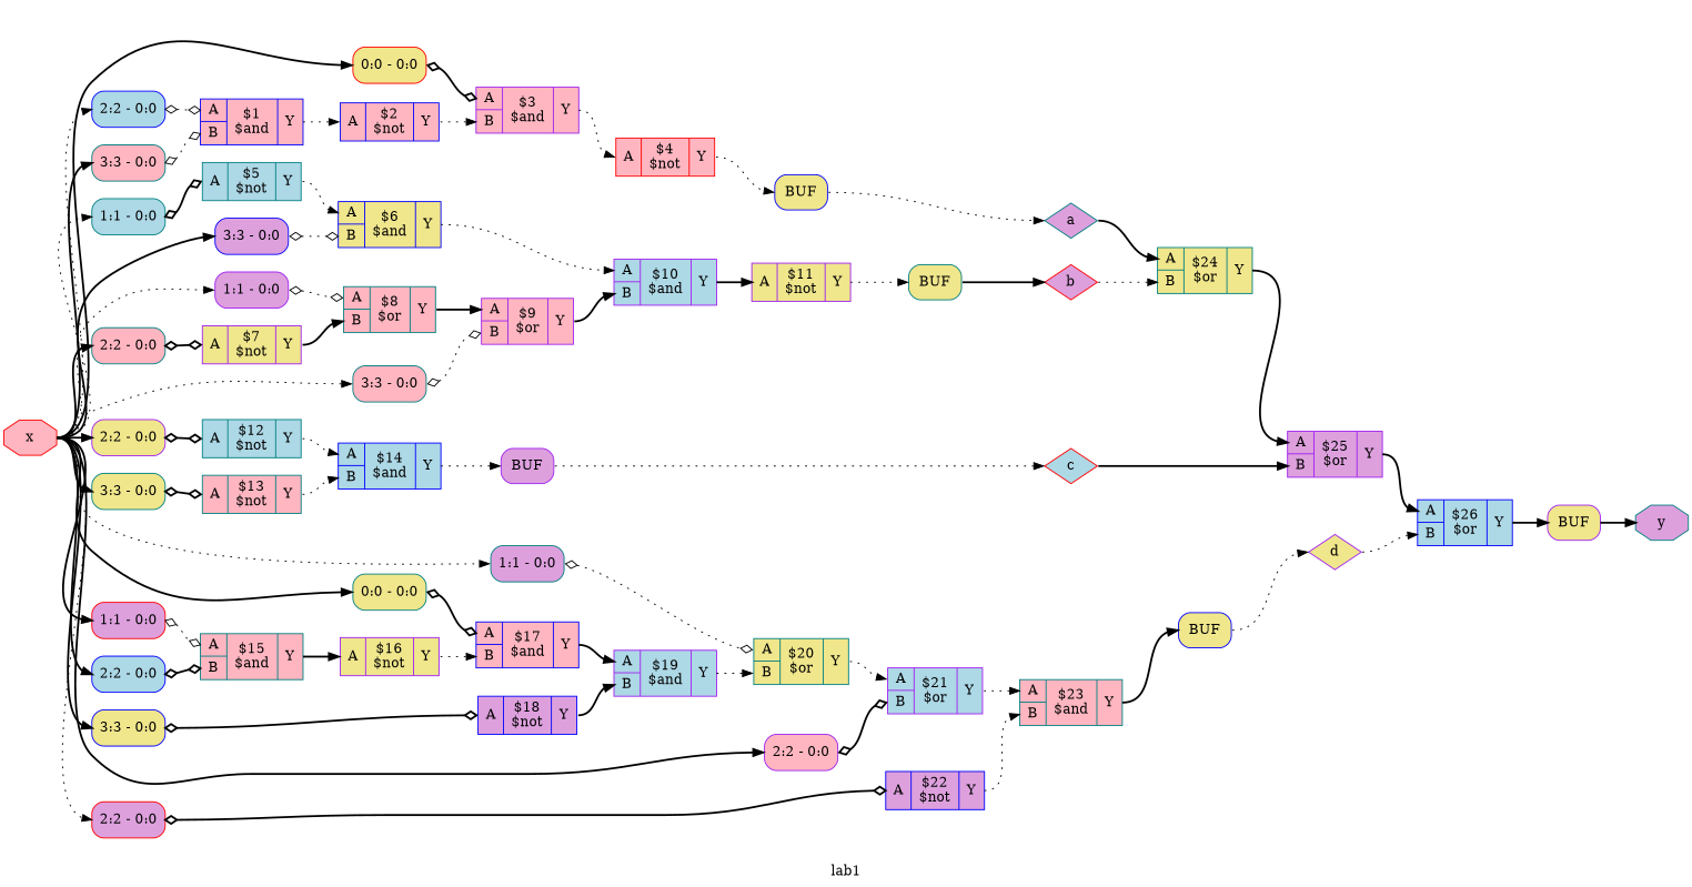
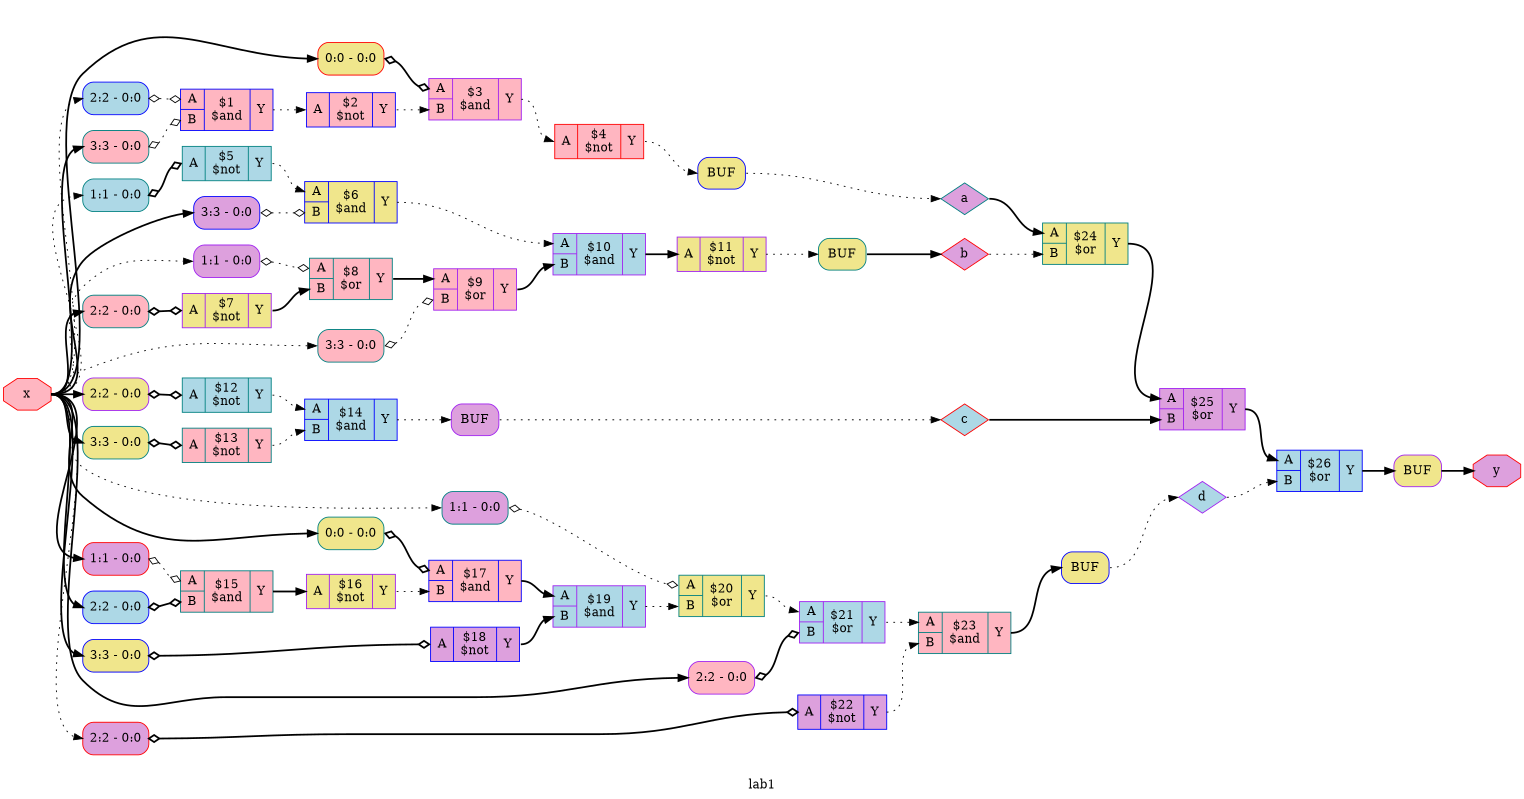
  digraph {
    label=lab1
    rankdir=LR
    remincross=true
    node [color=teal fillcolor=khaki shape=record style=filled]
    edge [color=black headport="p34:w" style=bold tailport=e]
-   n1 [color=purple fontcolor=black label=d shape=diamond]
+   n1 [color=purple fillcolor=lightblue fontcolor=black label=d shape=diamond]
    n2 [color=blue fillcolor=lightblue label="{{<p34> A|<p35> B}|$26\n$or|{<p36> Y}}"]
    n3 [color=purple label=BUF shape=box style="rounded,filled"]
    n4 [color=red fillcolor=lightblue fontcolor=black label=c shape=diamond]
    n5 [color=purple fillcolor=plum label="{{<p34> A|<p35> B}|$25\n$or|{<p36> Y}}"]
    n6 [color=red fillcolor=plum fontcolor=black label=b shape=diamond]
    n7 [label="{{<p34> A|<p35> B}|$24\n$or|{<p36> Y}}"]
    n8 [fillcolor=plum fontcolor=black label=a shape=diamond]
-   n9 [fillcolor=plum fontcolor=black label=y shape=octagon]
+   n9 [color=red fillcolor=plum fontcolor=black label=y shape=octagon]
    n10 [color=red fillcolor=lightpink fontcolor=black label=x shape=octagon]
    n11 [color=red fillcolor=plum label="<s0> 2:2 - 0:0 " style="rounded,filled"]
    n12 [color=purple fillcolor=lightpink label="<s0> 2:2 - 0:0 " style="rounded,filled"]
    n13 [fillcolor=plum label="<s0> 1:1 - 0:0 " style="rounded,filled"]
    n14 [color=blue label="<s0> 3:3 - 0:0 " style="rounded,filled"]
    n15 [label="<s0> 0:0 - 0:0 " style="rounded,filled"]
    n16 [color=blue fillcolor=lightblue label="<s0> 2:2 - 0:0 " style="rounded,filled"]
    n17 [color=red fillcolor=plum label="<s0> 1:1 - 0:0 " style="rounded,filled"]
    n18 [label="<s0> 3:3 - 0:0 " style="rounded,filled"]
    n19 [color=purple label="<s0> 2:2 - 0:0 " style="rounded,filled"]
    n20 [fillcolor=lightpink label="<s0> 3:3 - 0:0 " style="rounded,filled"]
    n21 [color=purple fillcolor=plum label="<s0> 1:1 - 0:0 " style="rounded,filled"]
    n22 [fillcolor=lightpink label="<s0> 2:2 - 0:0 " style="rounded,filled"]
    n23 [color=blue fillcolor=plum label="<s0> 3:3 - 0:0 " style="rounded,filled"]
    n24 [fillcolor=lightblue label="<s0> 1:1 - 0:0 " style="rounded,filled"]
    n25 [color=red label="<s0> 0:0 - 0:0 " style="rounded,filled"]
    n26 [fillcolor=lightpink label="<s0> 3:3 - 0:0 " style="rounded,filled"]
    n27 [color=blue fillcolor=lightblue label="<s0> 2:2 - 0:0 " style="rounded,filled"]
    n28 [color=blue fillcolor=plum label="{{<p34> A}|$22\n$not|{<p36> Y}}"]
    n29 [color=purple fillcolor=lightblue label="{{<p34> A|<p35> B}|$21\n$or|{<p36> Y}}"]
    n30 [label="{{<p34> A|<p35> B}|$20\n$or|{<p36> Y}}"]
    n31 [color=blue fillcolor=plum label="{{<p34> A}|$18\n$not|{<p36> Y}}"]
    n32 [color=blue fillcolor=lightpink label="{{<p34> A|<p35> B}|$17\n$and|{<p36> Y}}"]
    n33 [fillcolor=lightpink label="{{<p34> A|<p35> B}|$15\n$and|{<p36> Y}}"]
    n34 [fillcolor=lightpink label="{{<p34> A}|$13\n$not|{<p36> Y}}"]
    n35 [fillcolor=lightblue label="{{<p34> A}|$12\n$not|{<p36> Y}}"]
    n36 [color=purple fillcolor=lightpink label="{{<p34> A|<p35> B}|$9\n$or|{<p36> Y}}"]
    n37 [fillcolor=lightpink label="{{<p34> A|<p35> B}|$8\n$or|{<p36> Y}}"]
    n38 [color=purple label="{{<p34> A}|$7\n$not|{<p36> Y}}"]
    n39 [color=blue label="{{<p34> A|<p35> B}|$6\n$and|{<p36> Y}}"]
    n40 [fillcolor=lightblue label="{{<p34> A}|$5\n$not|{<p36> Y}}"]
    n41 [color=purple fillcolor=lightpink label="{{<p34> A|<p35> B}|$3\n$and|{<p36> Y}}"]
    n42 [color=blue fillcolor=lightpink label="{{<p34> A|<p35> B}|$1\n$and|{<p36> Y}}"]
    n43 [fillcolor=lightpink label="{{<p34> A|<p35> B}|$23\n$and|{<p36> Y}}"]
    n44 [color=blue label=BUF shape=box style="rounded,filled"]
    n45 [color=purple fillcolor=lightblue label="{{<p34> A|<p35> B}|$19\n$and|{<p36> Y}}"]
    n46 [color=purple label="{{<p34> A}|$16\n$not|{<p36> Y}}"]
    n47 [color=blue fillcolor=lightblue label="{{<p34> A|<p35> B}|$14\n$and|{<p36> Y}}"]
    n48 [color=purple fillcolor=plum label=BUF shape=box style="rounded,filled"]
    n49 [color=purple label="{{<p34> A}|$11\n$not|{<p36> Y}}"]
    n50 [label=BUF shape=box style="rounded,filled"]
    n51 [color=purple fillcolor=lightblue label="{{<p34> A|<p35> B}|$10\n$and|{<p36> Y}}"]
    n52 [color=red fillcolor=lightpink label="{{<p34> A}|$4\n$not|{<p36> Y}}"]
    n53 [color=blue label=BUF shape=box style="rounded,filled"]
    n54 [color=blue fillcolor=lightpink label="{{<p34> A}|$2\n$not|{<p36> Y}}"]
    n1 -> n2 [headport="p35:w" style=dotted]
    n2 -> n3 [headport="w:w" tailport="p36:e"]
    n3 -> n9 [headport=w tailport="e:e"]
    n4 -> n5 [headport="p35:w"]
    n5 -> n2 [tailport="p36:e"]
    n6 -> n7 [headport="p35:w" style=dotted]
    n7 -> n5 [tailport="p36:e"]
    n8 -> n7
    n10 -> n11 [headport="s0:w" style=dotted]
    n10 -> n12 [headport="s0:w"]
    n10 -> n13 [headport="s0:w" style=dotted]
    n10 -> n14 [headport="s0:w"]
    n10 -> n15 [headport="s0:w"]
    n10 -> n16 [headport="s0:w"]
    n10 -> n17 [headport="s0:w"]
    n10 -> n18 [headport="s0:w"]
    n10 -> n19 [headport="s0:w"]
    n10 -> n20 [headport="s0:w" style=dotted]
    n10 -> n21 [headport="s0:w" style=dotted]
    n10 -> n22 [headport="s0:w"]
    n10 -> n23 [headport="s0:w"]
    n10 -> n24 [headport="s0:w" style=dotted]
    n10 -> n25 [headport="s0:w"]
    n10 -> n26 [headport="s0:w"]
    n10 -> n27 [headport="s0:w" style=dotted]
    n11 -> n28 [arrowhead=odiamond arrowtail=odiamond dir=both]
    n12 -> n29 [arrowhead=odiamond arrowtail=odiamond dir=both headport="p35:w"]
    n13 -> n30 [arrowhead=odiamond arrowtail=odiamond dir=both style=dotted]
    n14 -> n31 [arrowhead=odiamond arrowtail=odiamond dir=both]
    n15 -> n32 [arrowhead=odiamond arrowtail=odiamond dir=both]
    n16 -> n33 [arrowhead=odiamond arrowtail=odiamond dir=both headport="p35:w"]
    n17 -> n33 [arrowhead=odiamond arrowtail=odiamond dir=both style=dotted]
    n18 -> n34 [arrowhead=odiamond arrowtail=odiamond dir=both]
    n19 -> n35 [arrowhead=odiamond arrowtail=odiamond dir=both]
    n20 -> n36 [arrowhead=odiamond arrowtail=odiamond dir=both headport="p35:w" style=dotted]
    n21 -> n37 [arrowhead=odiamond arrowtail=odiamond dir=both style=dotted]
    n22 -> n38 [arrowhead=odiamond arrowtail=odiamond dir=both]
    n23 -> n39 [arrowhead=odiamond arrowtail=odiamond dir=both headport="p35:w" style=dotted]
    n24 -> n40 [arrowhead=odiamond arrowtail=odiamond dir=both]
    n25 -> n41 [arrowhead=odiamond arrowtail=odiamond dir=both]
    n26 -> n42 [arrowhead=odiamond arrowtail=odiamond dir=both headport="p35:w" style=dotted]
    n27 -> n42 [arrowhead=odiamond arrowtail=odiamond dir=both style=dotted]
    n28 -> n43 [headport="p35:w" style=dotted tailport="p36:e"]
    n29 -> n43 [style=dotted tailport="p36:e"]
    n30 -> n29 [style=dotted tailport="p36:e"]
    n31 -> n45 [headport="p35:w" tailport="p36:e"]
    n32 -> n45 [tailport="p36:e"]
    n33 -> n46 [tailport="p36:e"]
    n34 -> n47 [headport="p35:w" style=dotted tailport="p36:e"]
    n35 -> n47 [style=dotted tailport="p36:e"]
    n36 -> n51 [headport="p35:w" tailport="p36:e"]
    n37 -> n36 [tailport="p36:e"]
    n38 -> n37 [headport="p35:w" tailport="p36:e"]
    n39 -> n51 [style=dotted tailport="p36:e"]
    n40 -> n39 [style=dotted tailport="p36:e"]
    n41 -> n52 [style=dotted tailport="p36:e"]
    n42 -> n54 [style=dotted tailport="p36:e"]
    n43 -> n44 [headport="w:w" tailport="p36:e"]
    n44 -> n1 [headport=w style=dotted tailport="e:e"]
    n45 -> n30 [headport="p35:w" style=dotted tailport="p36:e"]
    n46 -> n32 [headport="p35:w" style=dotted tailport="p36:e"]
    n47 -> n48 [headport="w:w" style=dotted tailport="p36:e"]
    n48 -> n4 [headport=w style=dotted tailport="e:e"]
    n49 -> n50 [headport="w:w" style=dotted tailport="p36:e"]
    n50 -> n6 [headport=w tailport="e:e"]
    n51 -> n49 [tailport="p36:e"]
    n52 -> n53 [headport="w:w" style=dotted tailport="p36:e"]
    n53 -> n8 [headport=w style=dotted tailport="e:e"]
    n54 -> n41 [headport="p35:w" style=dotted tailport="p36:e"]
  }
